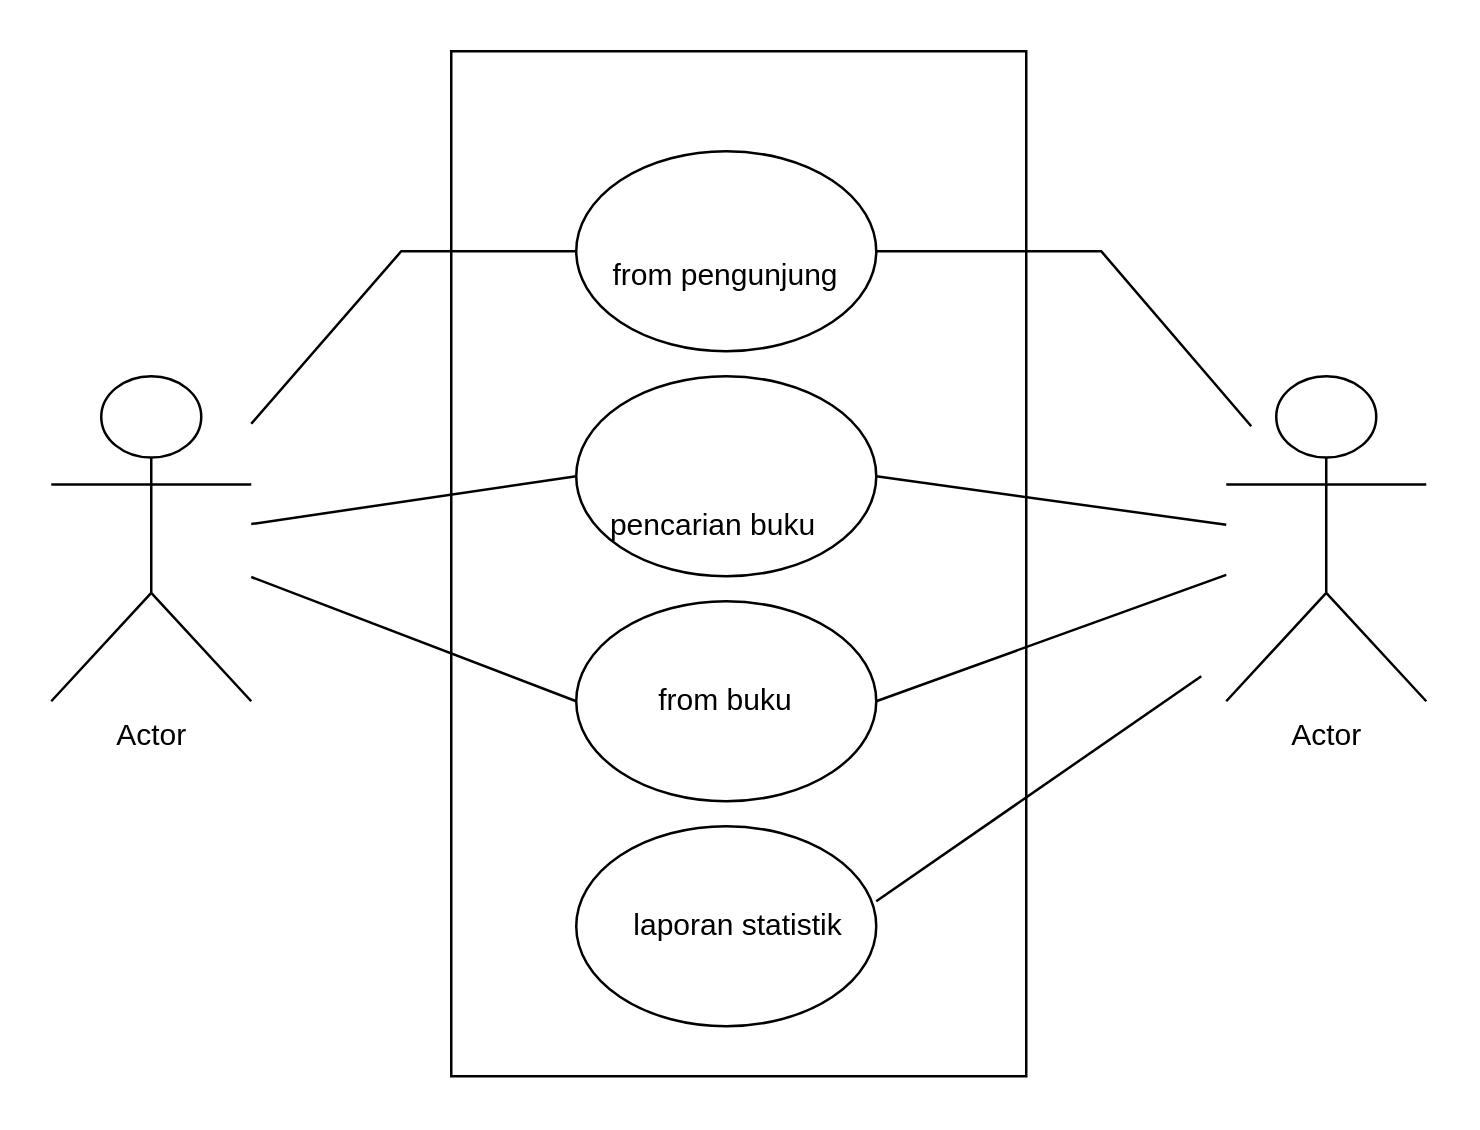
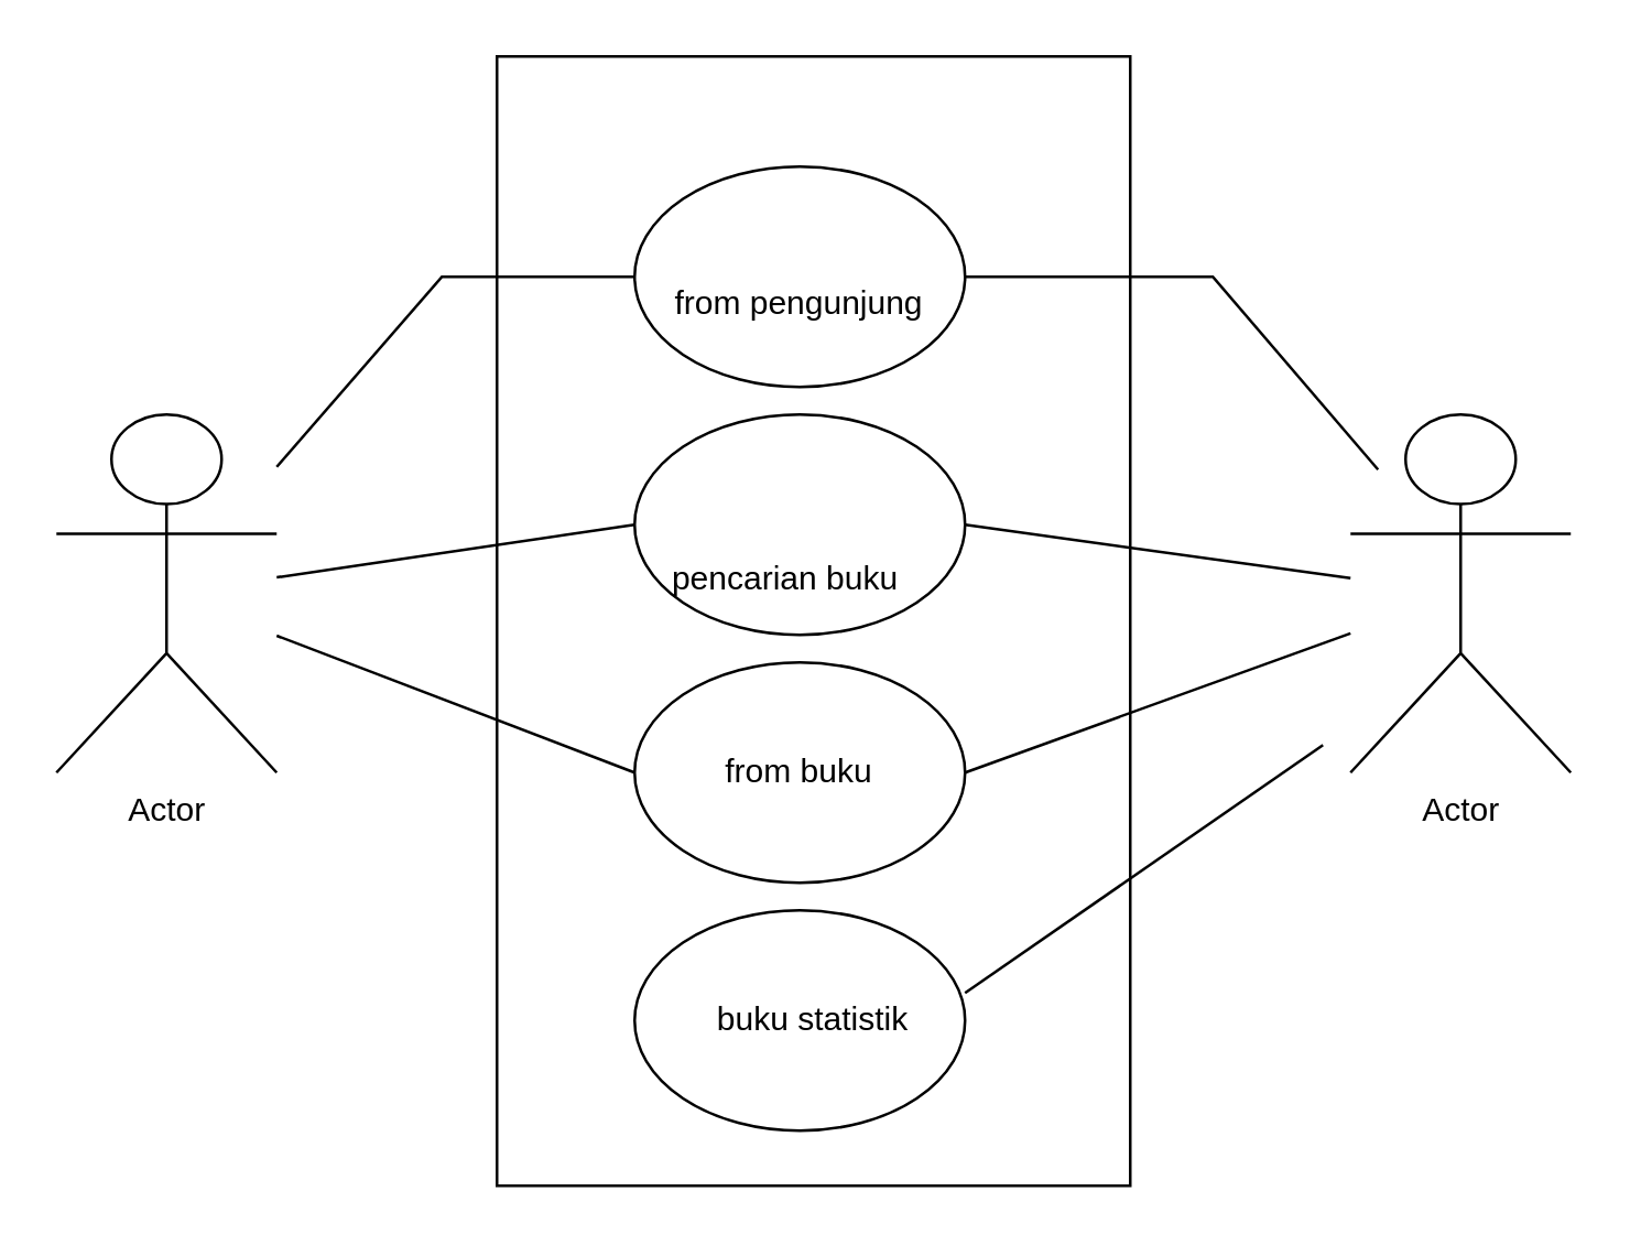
  <mxCell id="0" />
  <mxCell id="1" parent="0" />
  <mxCell id="2" value="" style="rounded=0;whiteSpace=wrap;html=1;" vertex="1" parent="1"><mxGeometry x="180" y="20" width="230" height="410" as="geometry" /></mxCell>
  <mxCell id="3" value="Actor" style="shape=umlActor;verticalLabelPosition=bottom;verticalAlign=top;html=1;outlineConnect=0;" vertex="1" parent="1"><mxGeometry x="20" y="150" width="80" height="130" as="geometry" /></mxCell>
  <mxCell id="4" value="Actor" style="shape=umlActor;verticalLabelPosition=bottom;verticalAlign=top;html=1;outlineConnect=0;" vertex="1" parent="1"><mxGeometry x="490" y="150" width="80" height="130" as="geometry" /></mxCell>
  <mxCell id="5" value="" style="ellipse;whiteSpace=wrap;html=1;" vertex="1" parent="1"><mxGeometry x="230" y="60" width="120" height="80" as="geometry" /></mxCell>
  <mxCell id="6" value="" style="ellipse;whiteSpace=wrap;html=1;" vertex="1" parent="1"><mxGeometry x="230" y="150" width="120" height="80" as="geometry" /></mxCell>
  <mxCell id="7" value="" style="ellipse;whiteSpace=wrap;html=1;" vertex="1" parent="1"><mxGeometry x="230" y="240" width="120" height="80" as="geometry" /></mxCell>
  <mxCell id="8" value="" style="ellipse;whiteSpace=wrap;html=1;" vertex="1" parent="1"><mxGeometry x="230" y="330" width="120" height="80" as="geometry" /></mxCell>
  <mxCell id="9" value="from pengunjung" style="text;html=1;strokeColor=none;fillColor=none;align=center;verticalAlign=middle;whiteSpace=wrap;rounded=0;" vertex="1" parent="1"><mxGeometry x="240" y="95" width="100" height="30" as="geometry" /></mxCell>
  <mxCell id="10" value="pencarian buku" style="text;html=1;strokeColor=none;fillColor=none;align=center;verticalAlign=middle;whiteSpace=wrap;rounded=0;" vertex="1" parent="1"><mxGeometry x="240" y="195" width="90" height="30" as="geometry" /></mxCell>
  <mxCell id="11" value="from buku" style="text;html=1;strokeColor=none;fillColor=none;align=center;verticalAlign=middle;whiteSpace=wrap;rounded=0;" vertex="1" parent="1"><mxGeometry x="250" y="265" width="80" height="30" as="geometry" /></mxCell>
- <mxCell id="12" value="laporan statistik" style="text;html=1;strokeColor=none;fillColor=none;align=center;verticalAlign=middle;whiteSpace=wrap;rounded=0;" vertex="1" parent="1"><mxGeometry x="245" y="355" width="100" height="30" as="geometry" /></mxCell>
+ <mxCell id="12" value="buku statistik" style="text;html=1;strokeColor=none;fillColor=none;align=center;verticalAlign=middle;whiteSpace=wrap;rounded=0;" vertex="1" parent="1"><mxGeometry x="245" y="355" width="100" height="30" as="geometry" /></mxCell>
  <mxCell id="13" value="" style="endArrow=none;html=1;rounded=0;entryX=0;entryY=0.5;entryDx=0;entryDy=0;" edge="1" parent="1" source="3" target="7"><mxGeometry width="50" height="50" relative="1" as="geometry"><mxPoint x="270" y="270" as="sourcePoint" /><mxPoint x="320" y="220" as="targetPoint" /></mxGeometry></mxCell>
  <mxCell id="14" value="" style="endArrow=none;html=1;rounded=0;entryX=0;entryY=0.5;entryDx=0;entryDy=0;" edge="1" parent="1" source="3" target="6"><mxGeometry width="50" height="50" relative="1" as="geometry"><mxPoint x="270" y="270" as="sourcePoint" /><mxPoint x="320" y="220" as="targetPoint" /></mxGeometry></mxCell>
  <mxCell id="15" value="" style="endArrow=none;html=1;rounded=0;entryX=0;entryY=0.5;entryDx=0;entryDy=0;" edge="1" parent="1" source="3" target="5"><mxGeometry width="50" height="50" relative="1" as="geometry"><mxPoint x="110" y="160" as="sourcePoint" /><mxPoint x="320" y="220" as="targetPoint" /><Array as="points"><mxPoint x="160" y="100" /></Array></mxGeometry></mxCell>
  <mxCell id="16" value="" style="endArrow=none;html=1;rounded=0;exitX=1;exitY=0.5;exitDx=0;exitDy=0;" edge="1" parent="1" source="5"><mxGeometry width="50" height="50" relative="1" as="geometry"><mxPoint x="270" y="270" as="sourcePoint" /><mxPoint x="500" y="170" as="targetPoint" /><Array as="points"><mxPoint x="440" y="100" /></Array></mxGeometry></mxCell>
  <mxCell id="17" value="" style="endArrow=none;html=1;rounded=0;exitX=1;exitY=0.5;exitDx=0;exitDy=0;" edge="1" parent="1" source="6" target="4"><mxGeometry width="50" height="50" relative="1" as="geometry"><mxPoint x="270" y="270" as="sourcePoint" /><mxPoint x="320" y="220" as="targetPoint" /></mxGeometry></mxCell>
  <mxCell id="18" value="" style="endArrow=none;html=1;rounded=0;entryX=1;entryY=0.5;entryDx=0;entryDy=0;" edge="1" parent="1" source="4" target="7"><mxGeometry width="50" height="50" relative="1" as="geometry"><mxPoint x="270" y="270" as="sourcePoint" /><mxPoint x="320" y="220" as="targetPoint" /></mxGeometry></mxCell>
  <mxCell id="19" value="" style="endArrow=none;html=1;rounded=0;" edge="1" parent="1"><mxGeometry width="50" height="50" relative="1" as="geometry"><mxPoint x="480" y="270" as="sourcePoint" /><mxPoint x="350" y="360" as="targetPoint" /></mxGeometry></mxCell>
